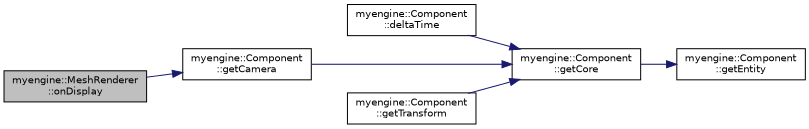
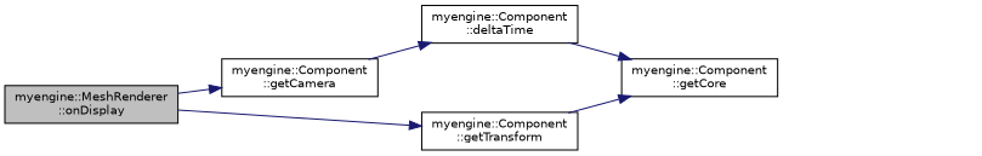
  digraph {
    rankdir=LR
    node [color=black fillcolor=white fontname=Helvetica fontsize=10 shape=record style=filled]
    edge [color=midnightblue fontname=Helvetica fontsize=10 labelfontname=Helvetica labelfontsize=10 style=solid]
    n1 [fillcolor=grey75 fontcolor=black height=0.2 label="myengine::MeshRenderer\l::onDisplay" width=0.4]
    n2 [height=0.2 label="myengine::Component\l::getCamera" width=0.4]
    n3 [height=0.2 label="myengine::Component\l::getTransform" width=0.4]
    n4 [height=0.2 label="myengine::Component\l::deltaTime" width=0.4]
    n5 [height=0.2 label="myengine::Component\l::getCore" width=0.4]
-   n6 [height=0.2 label="myengine::Component\l::getEntity" width=0.4]
    n1 -> n2
-   n2 -> n5
+   n1 -> n3
+   n2 -> n4
    n3 -> n5
    n4 -> n5
-   n5 -> n6
  }
